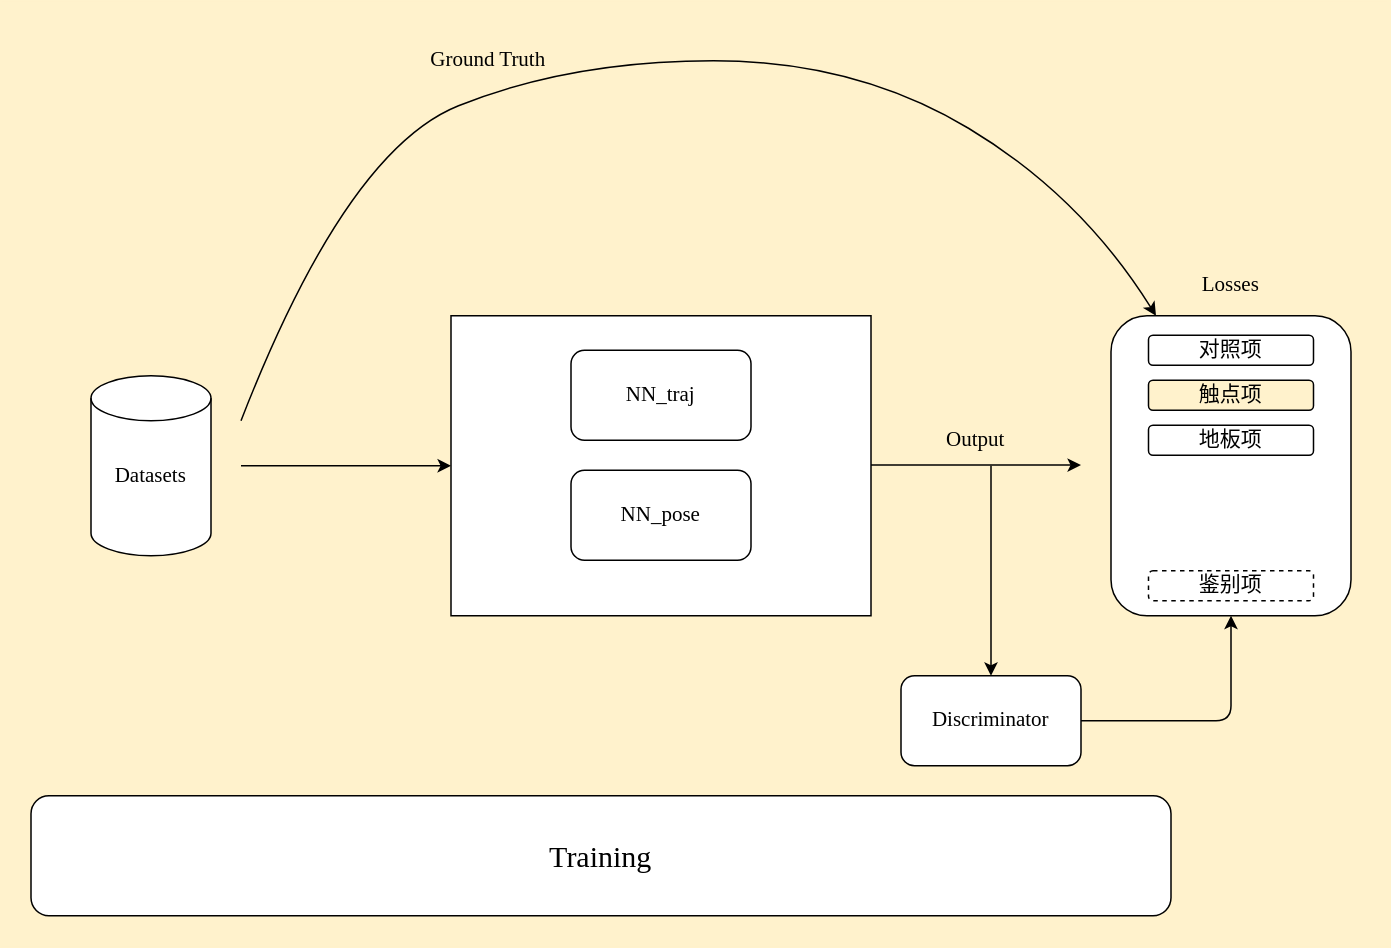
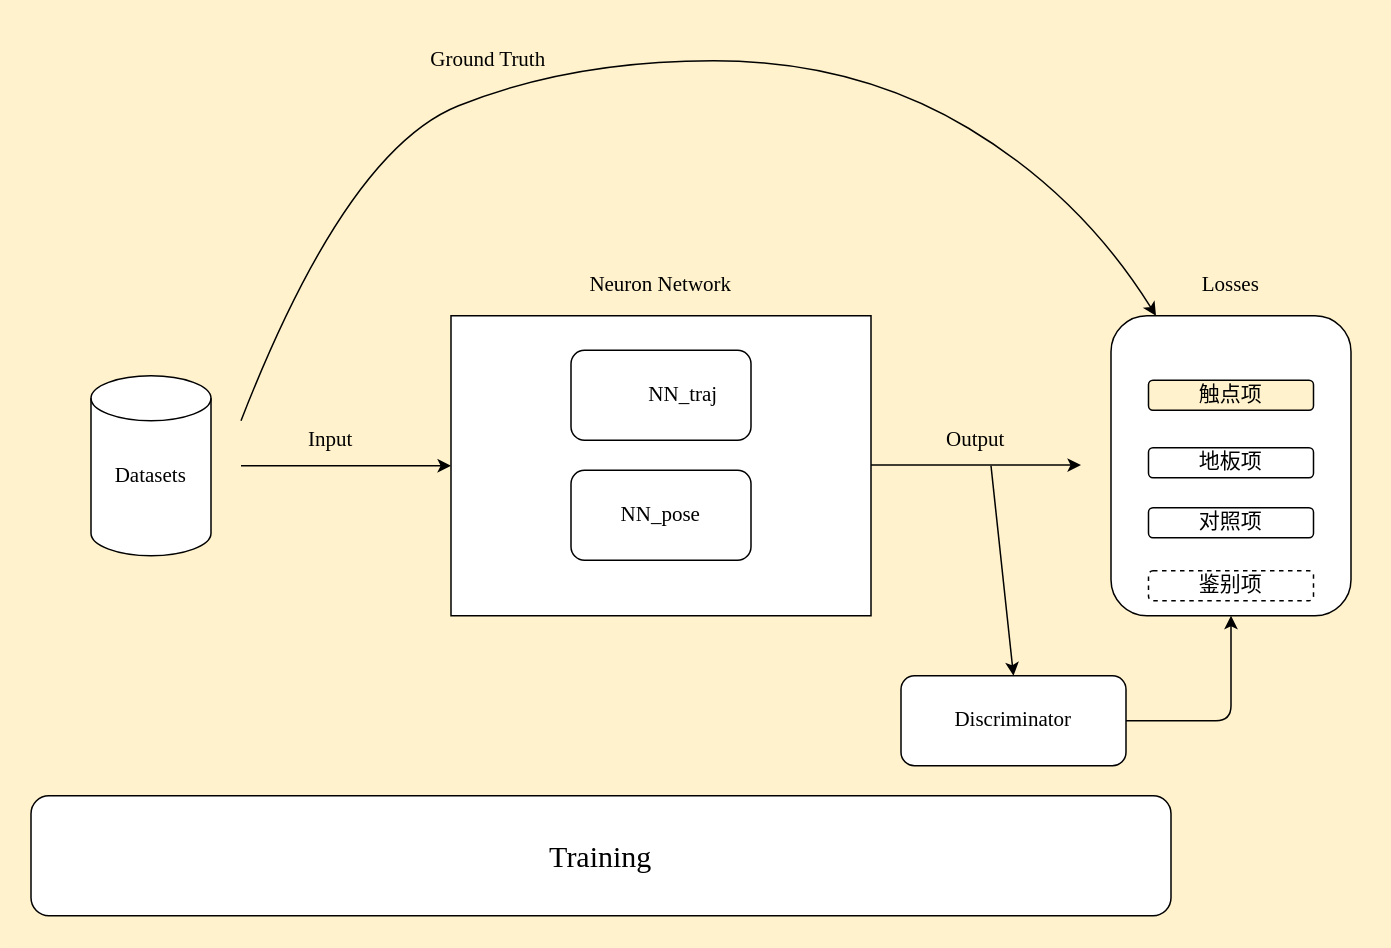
  <mxCell id="0" />
  <mxCell id="1" parent="0" />
  <mxCell id="2" value="" style="rounded=0;whiteSpace=wrap;html=1;fontFamily=Lucida Console;fontSize=14;" vertex="1" parent="1"><mxGeometry x="300" y="210" width="280" height="200" as="geometry" /></mxCell>
  <mxCell id="3" value="" style="shape=cylinder3;whiteSpace=wrap;html=1;boundedLbl=1;backgroundOutline=1;size=15;fontSize=14;" vertex="1" parent="1"><mxGeometry x="60" y="250" width="80" height="120" as="geometry" /></mxCell>
  <mxCell id="4" value="Datasets" style="text;html=1;strokeColor=none;fillColor=none;align=center;verticalAlign=middle;whiteSpace=wrap;rounded=0;fontFamily=Lucida Console;fontSize=14;" vertex="1" parent="1"><mxGeometry x="60" y="297" width="80" height="40" as="geometry" /></mxCell>
  <mxCell id="5" value="" style="rounded=1;whiteSpace=wrap;html=1;fontFamily=Lucida Console;fontSize=14;" vertex="1" parent="1"><mxGeometry x="380" y="233" width="120" height="60" as="geometry" /></mxCell>
  <mxCell id="6" value="" style="rounded=1;whiteSpace=wrap;html=1;fontFamily=Lucida Console;fontSize=14;" vertex="1" parent="1"><mxGeometry x="380" y="313" width="120" height="60" as="geometry" /></mxCell>
- <mxCell id="7" value="NN_traj" style="text;html=1;strokeColor=none;fillColor=none;align=center;verticalAlign=middle;whiteSpace=wrap;rounded=0;fontFamily=Lucida Console;fontSize=14;" vertex="1" parent="1"><mxGeometry x="400" y="243" width="80" height="40" as="geometry" /></mxCell>
+ <mxCell id="7" value="NN_traj" style="text;html=1;strokeColor=none;fillColor=none;align=center;verticalAlign=middle;whiteSpace=wrap;rounded=0;fontFamily=Lucida Console;fontSize=14;" vertex="1" parent="1"><mxGeometry x="415" y="243" width="80" height="40" as="geometry" /></mxCell>
  <mxCell id="8" value="NN_pose" style="text;html=1;strokeColor=none;fillColor=none;align=center;verticalAlign=middle;whiteSpace=wrap;rounded=0;fontFamily=Lucida Console;fontSize=14;" vertex="1" parent="1"><mxGeometry x="400" y="323" width="80" height="40" as="geometry" /></mxCell>
+ <mxCell id="9" value="Neuron Network" style="text;html=1;strokeColor=none;fillColor=none;align=center;verticalAlign=middle;whiteSpace=wrap;rounded=0;fontFamily=Lucida Console;fontSize=14;" vertex="1" parent="1"><mxGeometry x="355" y="170" width="170" height="40" as="geometry" /></mxCell>
  <mxCell id="10" value="" style="endArrow=classic;html=1;fontFamily=Lucida Console;entryX=0;entryY=0.5;entryDx=0;entryDy=0;fontSize=14;" edge="1" parent="1"><mxGeometry width="50" height="50" relative="1" as="geometry"><mxPoint x="160" y="310" as="sourcePoint" /><mxPoint x="300" y="310" as="targetPoint" /></mxGeometry></mxCell>
+ <mxCell id="11" value="Input" style="text;html=1;strokeColor=none;fillColor=none;align=center;verticalAlign=middle;whiteSpace=wrap;rounded=0;fontFamily=Lucida Console;fontSize=14;" vertex="1" parent="1"><mxGeometry x="180" y="273" width="80" height="40" as="geometry" /></mxCell>
  <mxCell id="12" value="" style="endArrow=classic;html=1;fontFamily=Lucida Console;entryX=0;entryY=0.5;entryDx=0;entryDy=0;fontSize=14;" edge="1" parent="1"><mxGeometry width="50" height="50" relative="1" as="geometry"><mxPoint x="580" y="309.58" as="sourcePoint" /><mxPoint x="720" y="309.58" as="targetPoint" /></mxGeometry></mxCell>
  <mxCell id="13" value="Output" style="text;html=1;strokeColor=none;fillColor=none;align=center;verticalAlign=middle;whiteSpace=wrap;rounded=0;fontFamily=Lucida Console;fontSize=14;" vertex="1" parent="1"><mxGeometry x="610" y="273" width="80" height="40" as="geometry" /></mxCell>
  <mxCell id="14" value="" style="rounded=1;whiteSpace=wrap;html=1;fontFamily=Lucida Console;fontSize=14;" vertex="1" parent="1"><mxGeometry x="740" y="210" width="160" height="200" as="geometry" /></mxCell>
  <mxCell id="15" value="Losses" style="text;html=1;strokeColor=none;fillColor=none;align=center;verticalAlign=middle;whiteSpace=wrap;rounded=0;fontFamily=Lucida Console;fontSize=14;" vertex="1" parent="1"><mxGeometry x="735" y="170" width="170" height="40" as="geometry" /></mxCell>
- <mxCell id="16" value="对照项" style="rounded=1;whiteSpace=wrap;html=1;fontFamily=Lucida Console;fontSize=14;" vertex="1" parent="1"><mxGeometry x="765" y="223" width="110" height="20" as="geometry" /></mxCell>
+ <mxCell id="16" value="对照项" style="rounded=1;whiteSpace=wrap;html=1;fontFamily=Lucida Console;fontSize=14;" vertex="1" parent="1"><mxGeometry x="765" y="338" width="110" height="20" as="geometry" /></mxCell>
  <mxCell id="17" value="鉴别项" style="rounded=1;whiteSpace=wrap;html=1;fontFamily=Lucida Console;fontSize=14;dashed=1;" vertex="1" parent="1"><mxGeometry x="765" y="380" width="110" height="20" as="geometry" /></mxCell>
  <mxCell id="18" value="" style="curved=1;endArrow=classic;html=1;fontFamily=Lucida Console;fontSize=14;" edge="1" parent="1"><mxGeometry width="50" height="50" relative="1" as="geometry"><mxPoint x="160" y="280" as="sourcePoint" /><mxPoint x="770" y="210" as="targetPoint" /><Array as="points"><mxPoint x="230" y="100" /><mxPoint x="380" y="40" /><mxPoint x="570" y="40" /><mxPoint x="720" y="130" /></Array></mxGeometry></mxCell>
  <mxCell id="19" value="触点项" style="rounded=1;whiteSpace=wrap;html=1;fontFamily=Lucida Console;fontSize=14;fillColor=#fff2cc;" vertex="1" parent="1"><mxGeometry x="765" y="253" width="110" height="20" as="geometry" /></mxCell>
- <mxCell id="20" value="地板项" style="rounded=1;whiteSpace=wrap;html=1;fontFamily=Lucida Console;fontSize=14;" vertex="1" parent="1"><mxGeometry x="765" y="283" width="110" height="20" as="geometry" /></mxCell>
- <mxCell id="21" value="Discriminator" style="rounded=1;whiteSpace=wrap;html=1;fontFamily=Lucida Console;fontSize=14;" vertex="1" parent="1"><mxGeometry x="600" y="450" width="120" height="60" as="geometry" /></mxCell>
+ <mxCell id="20" value="地板项" style="rounded=1;whiteSpace=wrap;html=1;fontFamily=Lucida Console;fontSize=14;" vertex="1" parent="1"><mxGeometry x="765" y="298" width="110" height="20" as="geometry" /></mxCell>
+ <mxCell id="21" value="Discriminator" style="rounded=1;whiteSpace=wrap;html=1;fontFamily=Lucida Console;fontSize=14;" vertex="1" parent="1"><mxGeometry x="600" y="450" width="150" height="60" as="geometry" /></mxCell>
  <mxCell id="22" value="" style="endArrow=classic;html=1;fontFamily=Lucida Console;entryX=0.5;entryY=0;entryDx=0;entryDy=0;fontSize=14;" edge="1" parent="1" target="21"><mxGeometry width="50" height="50" relative="1" as="geometry"><mxPoint x="660" y="310" as="sourcePoint" /><mxPoint x="430" y="480" as="targetPoint" /></mxGeometry></mxCell>
  <mxCell id="23" value="" style="endArrow=classic;html=1;fontFamily=Lucida Console;exitX=1;exitY=0.5;exitDx=0;exitDy=0;entryX=0.5;entryY=1;entryDx=0;entryDy=0;fontSize=14;" edge="1" parent="1" source="21" target="14"><mxGeometry width="50" height="50" relative="1" as="geometry"><mxPoint x="730" y="510" as="sourcePoint" /><mxPoint x="780" y="460" as="targetPoint" /><Array as="points"><mxPoint x="820" y="480" /></Array></mxGeometry></mxCell>
  <mxCell id="24" value="Training" style="rounded=1;whiteSpace=wrap;html=1;fontFamily=Lucida Console;fontSize=20;" vertex="1" parent="1"><mxGeometry x="20" y="530" width="760" height="80" as="geometry" /></mxCell>
  <mxCell id="25" value="Ground Truth" style="text;html=1;strokeColor=none;fillColor=none;align=center;verticalAlign=middle;whiteSpace=wrap;rounded=0;fontFamily=Lucida Console;fontSize=14;" vertex="1" parent="1"><mxGeometry x="240" y="20" width="170" height="40" as="geometry" /></mxCell>
